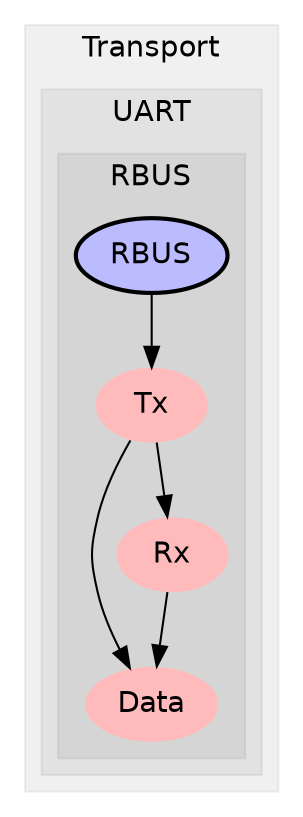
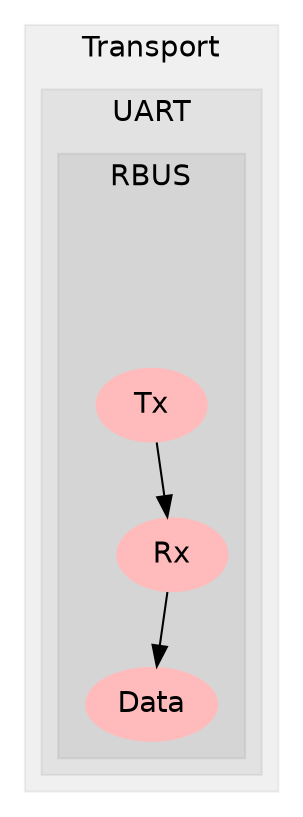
  digraph {
    fontname="DejaVu Sans"
    node [fillcolor="#ffbbbb" fontname="DejaVu Sans" style=filled penwidth=0]
    edge [fontname="DejaVu Sans"]
-   n1 [fillcolor="#bbbbff" label=RBUS style="filled,bold" penwidth=""]
    n2 [label=Data]
    n3 [label=Tx]
    n4 [label=Rx]
    subgraph cluster_1 {
      color="#0000000F"
      label=Transport
      style=filled
      subgraph cluster_2 {
        color="#0000000F"
        label=UART
        style=filled
        subgraph cluster_3 {
          color="#0000000F"
          label=RBUS
          style=filled
-         n1
          n2
          n3
          n4
        }
      }
    }
-   n1 -> n3
-   n3 -> n2
    n3 -> n4
    n4 -> n2
  }
